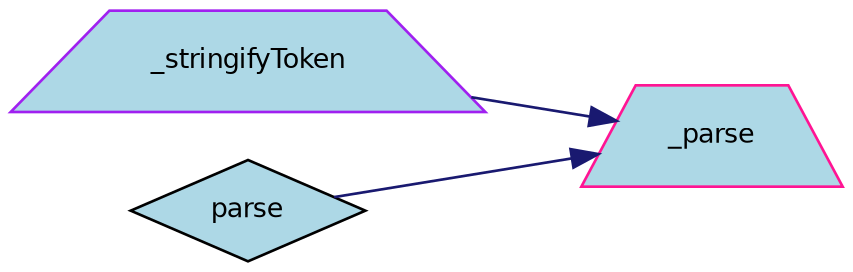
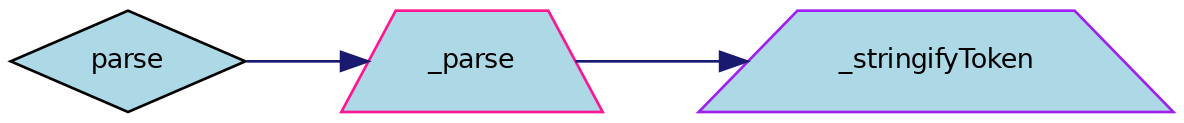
  digraph {
    rankdir=RL
    node [fillcolor=lightblue fontname=Helvetica fontsize=10 shape=trapezium style=filled]
    edge [color=midnightblue dir=back fontname=Helvetica fontsize=10 labelfontname=Helvetica labelfontsize=10 style=solid]
    n1 [color=purple fontcolor=black height=0.2 label=_stringifyToken width=0.4]
    n2 [color=deeppink height=0.2 label=_parse width=0.4]
    n3 [color=black height=0.2 label=parse shape=diamond width=0.4]
-   n2 -> n1
+   n1 -> n2
    n2 -> n3
  }
